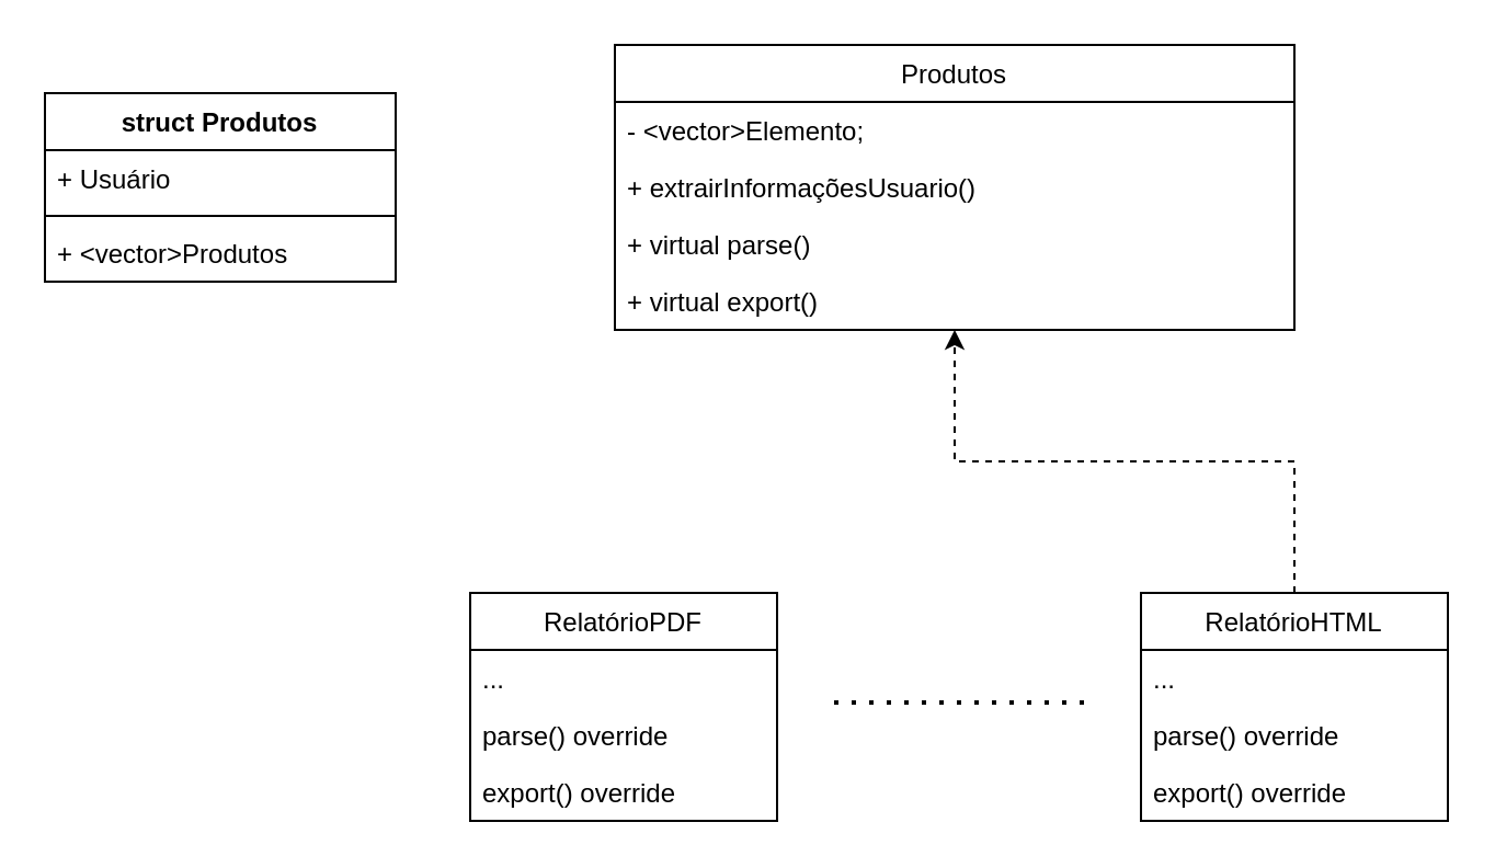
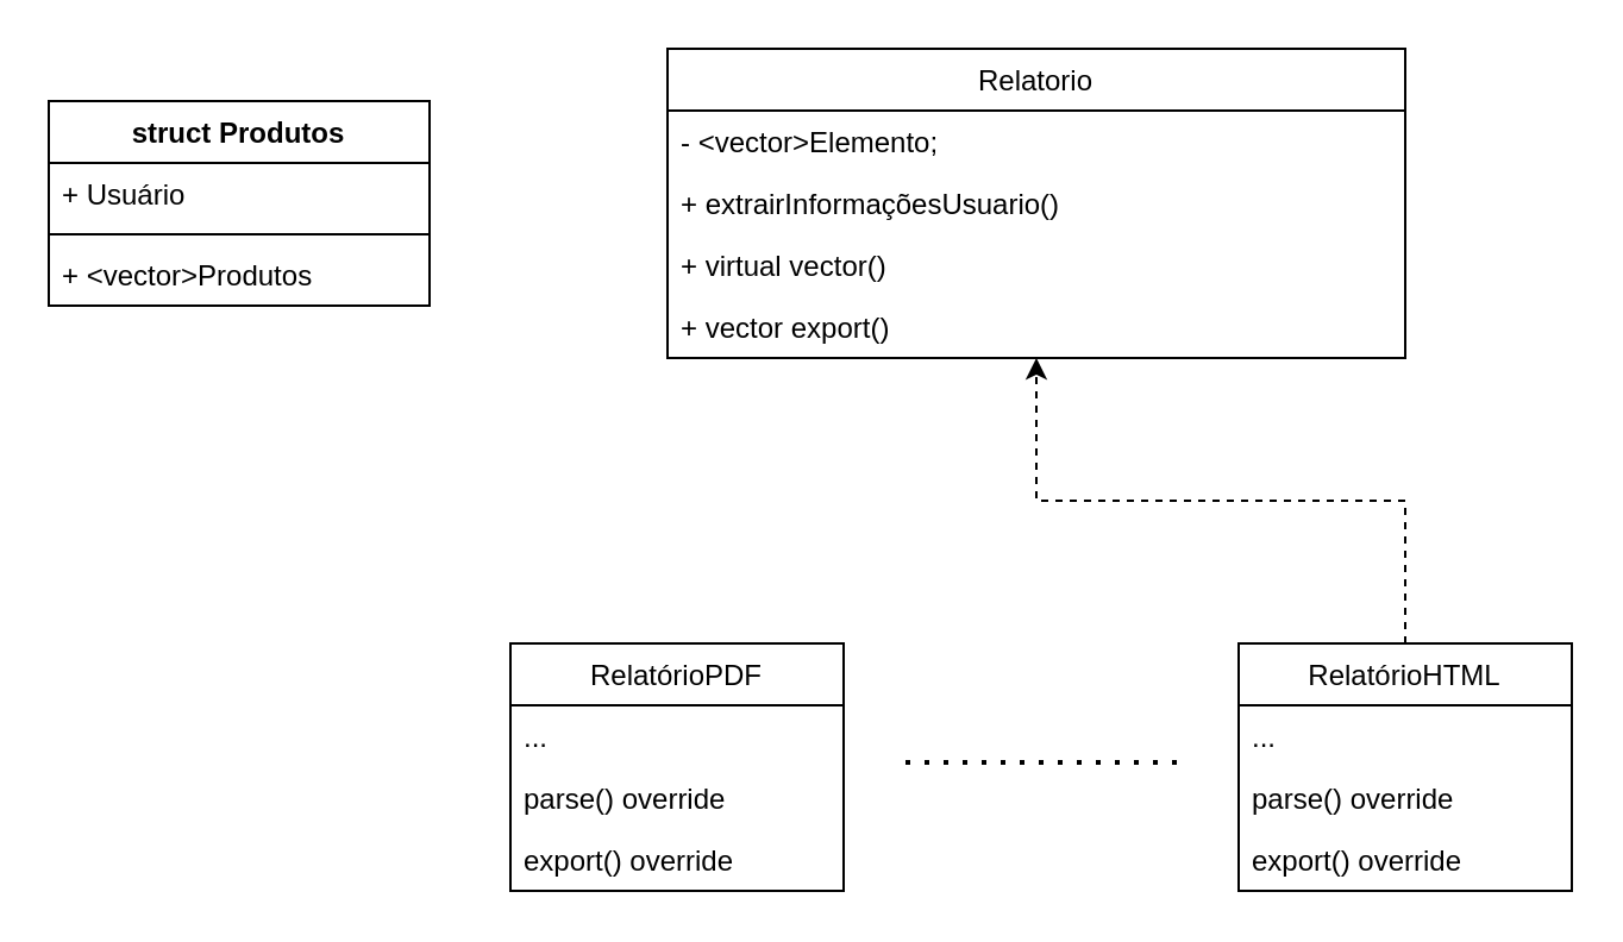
  <mxCell id="0" />
  <mxCell id="1" parent="0" />
- <mxCell id="2" value="Produtos" style="swimlane;fontStyle=0;childLayout=stackLayout;horizontal=1;startSize=26;fillColor=none;horizontalStack=0;resizeParent=1;resizeParentMax=0;resizeLast=0;collapsible=1;marginBottom=0;rounded=0;labelBorderColor=none;strokeColor=default;" vertex="1" parent="1"><mxGeometry x="280" y="20" width="310" height="130" as="geometry" /></mxCell>
+ <mxCell id="2" value="Relatorio" style="swimlane;fontStyle=0;childLayout=stackLayout;horizontal=1;startSize=26;fillColor=none;horizontalStack=0;resizeParent=1;resizeParentMax=0;resizeLast=0;collapsible=1;marginBottom=0;rounded=0;labelBorderColor=none;strokeColor=default;" vertex="1" parent="1"><mxGeometry x="280" y="20" width="310" height="130" as="geometry" /></mxCell>
  <mxCell id="3" value="- &lt;vector&gt;Elemento;" style="text;strokeColor=none;fillColor=none;align=left;verticalAlign=top;spacingLeft=4;spacingRight=4;overflow=hidden;rotatable=0;points=[[0,0.5],[1,0.5]];portConstraint=eastwest;rounded=0;labelBorderColor=none;" vertex="1" parent="2"><mxGeometry y="26" width="310" height="26" as="geometry" /></mxCell>
  <mxCell id="4" value="+ extrairInformaçõesUsuario()" style="text;strokeColor=none;fillColor=none;align=left;verticalAlign=top;spacingLeft=4;spacingRight=4;overflow=hidden;rotatable=0;points=[[0,0.5],[1,0.5]];portConstraint=eastwest;rounded=0;labelBorderColor=none;" vertex="1" parent="2"><mxGeometry y="52" width="310" height="26" as="geometry" /></mxCell>
- <mxCell id="5" value="+ virtual parse()" style="text;strokeColor=none;fillColor=none;align=left;verticalAlign=top;spacingLeft=4;spacingRight=4;overflow=hidden;rotatable=0;points=[[0,0.5],[1,0.5]];portConstraint=eastwest;rounded=0;labelBorderColor=none;" vertex="1" parent="2"><mxGeometry y="78" width="310" height="26" as="geometry" /></mxCell>
- <mxCell id="6" value="+ virtual export()" style="text;strokeColor=none;fillColor=none;align=left;verticalAlign=top;spacingLeft=4;spacingRight=4;overflow=hidden;rotatable=0;points=[[0,0.5],[1,0.5]];portConstraint=eastwest;rounded=0;labelBorderColor=none;" vertex="1" parent="2"><mxGeometry y="104" width="310" height="26" as="geometry" /></mxCell>
+ <mxCell id="5" value="+ virtual vector()" style="text;strokeColor=none;fillColor=none;align=left;verticalAlign=top;spacingLeft=4;spacingRight=4;overflow=hidden;rotatable=0;points=[[0,0.5],[1,0.5]];portConstraint=eastwest;rounded=0;labelBorderColor=none;" vertex="1" parent="2"><mxGeometry y="78" width="310" height="26" as="geometry" /></mxCell>
+ <mxCell id="6" value="+ vector export()" style="text;strokeColor=none;fillColor=none;align=left;verticalAlign=top;spacingLeft=4;spacingRight=4;overflow=hidden;rotatable=0;points=[[0,0.5],[1,0.5]];portConstraint=eastwest;rounded=0;labelBorderColor=none;" vertex="1" parent="2"><mxGeometry y="104" width="310" height="26" as="geometry" /></mxCell>
  <mxCell id="7" value="RelatórioPDF" style="swimlane;fontStyle=0;childLayout=stackLayout;horizontal=1;startSize=26;fillColor=none;horizontalStack=0;resizeParent=1;resizeParentMax=0;resizeLast=0;collapsible=1;marginBottom=0;rounded=0;labelBorderColor=none;strokeColor=default;" vertex="1" parent="1"><mxGeometry x="214" y="270" width="140" height="104" as="geometry" /></mxCell>
  <mxCell id="8" value="..." style="text;strokeColor=none;fillColor=none;align=left;verticalAlign=top;spacingLeft=4;spacingRight=4;overflow=hidden;rotatable=0;points=[[0,0.5],[1,0.5]];portConstraint=eastwest;rounded=0;labelBorderColor=none;" vertex="1" parent="7"><mxGeometry y="26" width="140" height="26" as="geometry" /></mxCell>
  <mxCell id="9" value="parse() override" style="text;strokeColor=none;fillColor=none;align=left;verticalAlign=top;spacingLeft=4;spacingRight=4;overflow=hidden;rotatable=0;points=[[0,0.5],[1,0.5]];portConstraint=eastwest;rounded=0;labelBorderColor=none;" vertex="1" parent="7"><mxGeometry y="52" width="140" height="26" as="geometry" /></mxCell>
  <mxCell id="10" value="export() override" style="text;strokeColor=none;fillColor=none;align=left;verticalAlign=top;spacingLeft=4;spacingRight=4;overflow=hidden;rotatable=0;points=[[0,0.5],[1,0.5]];portConstraint=eastwest;rounded=0;labelBorderColor=none;" vertex="1" parent="7"><mxGeometry y="78" width="140" height="26" as="geometry" /></mxCell>
  <mxCell id="11" style="edgeStyle=orthogonalEdgeStyle;rounded=0;orthogonalLoop=1;jettySize=auto;html=1;exitX=0.5;exitY=0;exitDx=0;exitDy=0;endArrow=classic;endFill=1;dashed=1;" edge="1" parent="1" source="12" target="2"><mxGeometry relative="1" as="geometry" /></mxCell>
  <mxCell id="12" value="RelatórioHTML" style="swimlane;fontStyle=0;childLayout=stackLayout;horizontal=1;startSize=26;fillColor=none;horizontalStack=0;resizeParent=1;resizeParentMax=0;resizeLast=0;collapsible=1;marginBottom=0;rounded=0;labelBorderColor=none;strokeColor=default;" vertex="1" parent="1"><mxGeometry x="520" y="270" width="140" height="104" as="geometry" /></mxCell>
  <mxCell id="13" value="..." style="text;strokeColor=none;fillColor=none;align=left;verticalAlign=top;spacingLeft=4;spacingRight=4;overflow=hidden;rotatable=0;points=[[0,0.5],[1,0.5]];portConstraint=eastwest;rounded=0;labelBorderColor=none;" vertex="1" parent="12"><mxGeometry y="26" width="140" height="26" as="geometry" /></mxCell>
  <mxCell id="14" value="parse() override" style="text;strokeColor=none;fillColor=none;align=left;verticalAlign=top;spacingLeft=4;spacingRight=4;overflow=hidden;rotatable=0;points=[[0,0.5],[1,0.5]];portConstraint=eastwest;rounded=0;labelBorderColor=none;" vertex="1" parent="12"><mxGeometry y="52" width="140" height="26" as="geometry" /></mxCell>
  <mxCell id="15" value="export() override" style="text;strokeColor=none;fillColor=none;align=left;verticalAlign=top;spacingLeft=4;spacingRight=4;overflow=hidden;rotatable=0;points=[[0,0.5],[1,0.5]];portConstraint=eastwest;rounded=0;labelBorderColor=none;" vertex="1" parent="12"><mxGeometry y="78" width="140" height="26" as="geometry" /></mxCell>
  <mxCell id="16" value="struct Produtos" style="swimlane;fontStyle=1;align=center;verticalAlign=top;childLayout=stackLayout;horizontal=1;startSize=26;horizontalStack=0;resizeParent=1;resizeParentMax=0;resizeLast=0;collapsible=1;marginBottom=0;rounded=0;labelBorderColor=none;strokeColor=default;" vertex="1" parent="1"><mxGeometry x="20" y="42" width="160" height="86" as="geometry" /></mxCell>
  <mxCell id="17" value="+ Usuário" style="text;strokeColor=none;fillColor=none;align=left;verticalAlign=top;spacingLeft=4;spacingRight=4;overflow=hidden;rotatable=0;points=[[0,0.5],[1,0.5]];portConstraint=eastwest;rounded=0;labelBorderColor=none;" vertex="1" parent="16"><mxGeometry y="26" width="160" height="26" as="geometry" /></mxCell>
  <mxCell id="18" value="" style="line;strokeWidth=1;fillColor=none;align=left;verticalAlign=middle;spacingTop=-1;spacingLeft=3;spacingRight=3;rotatable=0;labelPosition=right;points=[];portConstraint=eastwest;rounded=0;labelBorderColor=none;" vertex="1" parent="16"><mxGeometry y="52" width="160" height="8" as="geometry" /></mxCell>
  <mxCell id="19" value="+ &lt;vector&gt;Produtos" style="text;strokeColor=none;fillColor=none;align=left;verticalAlign=top;spacingLeft=4;spacingRight=4;overflow=hidden;rotatable=0;points=[[0,0.5],[1,0.5]];portConstraint=eastwest;rounded=0;labelBorderColor=none;" vertex="1" parent="16"><mxGeometry y="60" width="160" height="26" as="geometry" /></mxCell>
  <mxCell id="20" value="" style="endArrow=none;dashed=1;html=1;dashPattern=1 3;strokeWidth=2;rounded=0;" edge="1" parent="1"><mxGeometry width="50" height="50" relative="1" as="geometry"><mxPoint x="380" y="320" as="sourcePoint" /><mxPoint x="500" y="320" as="targetPoint" /></mxGeometry></mxCell>
